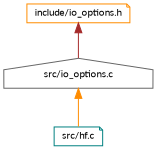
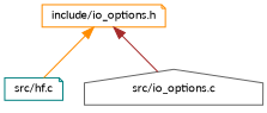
  digraph {
    fontname=Lato
    node [fillcolor=white fontname=Lato fontsize=10 shape=note style=filled]
    edge [dir=back fontname=Lato fontsize=10 labelfontname=Helvetica labelfontsize=10 style=solid]
    n1 [color=darkorange height=0.2 label="include/io_options.h" width=0.4]
    n2 [color=teal height=0.2 label="src/hf.c" width=0.4]
    n3 [color=gray40 height=0.2 label="src/io_options.c" shape=house width=0.4]
-   n3 -> n2 [color=darkorange]
+   n1 -> n2 [color=darkorange]
    n1 -> n3 [color=brown]
  }
